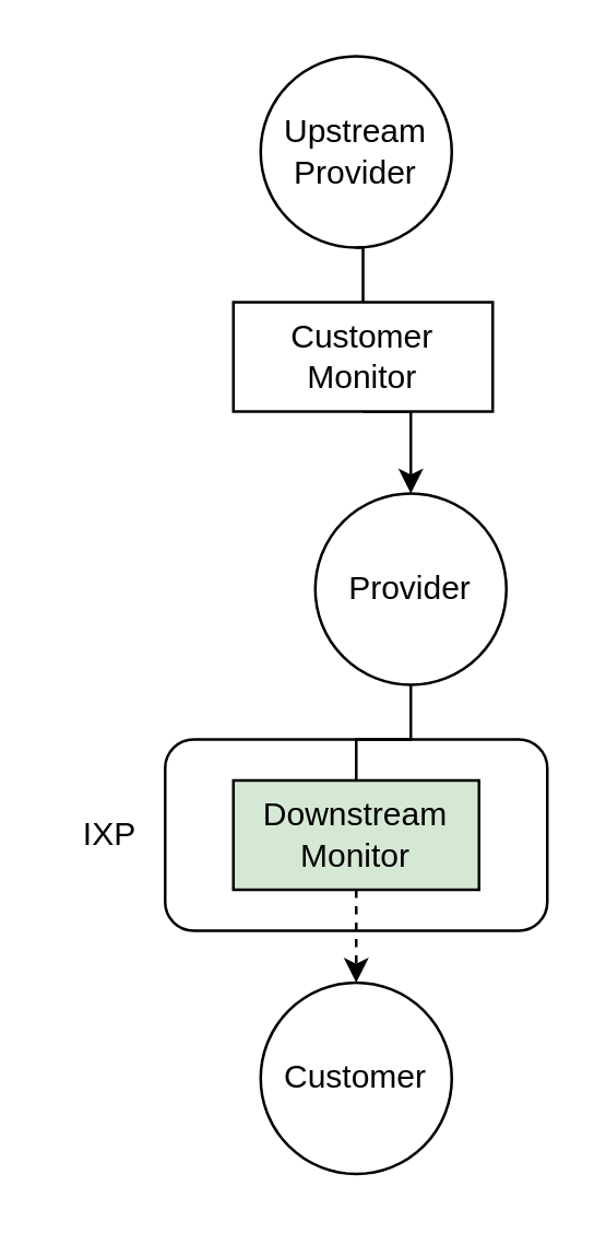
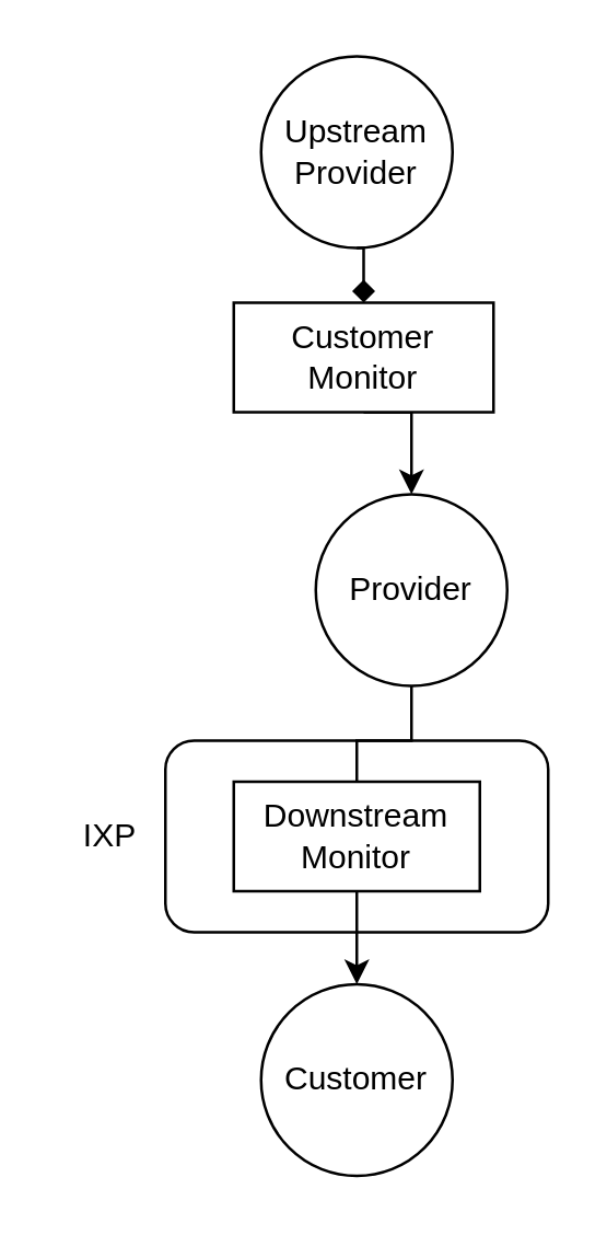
  <mxCell id="0" />
  <mxCell id="1" parent="0" />
  <mxCell id="2" value="" style="rounded=1;whiteSpace=wrap;html=1;" parent="1" vertex="1"><mxGeometry x="60" y="270" width="140" height="70" as="geometry" /></mxCell>
- <mxCell id="3" style="edgeStyle=orthogonalEdgeStyle;rounded=0;orthogonalLoop=1;jettySize=auto;html=1;exitX=0.5;exitY=1;exitDx=0;exitDy=0;entryX=0.5;entryY=0;entryDx=0;entryDy=0;startArrow=none;dashed=1;" parent="1" source="10" target="5" edge="1"><mxGeometry relative="1" as="geometry" /></mxCell>
+ <mxCell id="3" style="edgeStyle=orthogonalEdgeStyle;rounded=0;orthogonalLoop=1;jettySize=auto;html=1;exitX=0.5;exitY=1;exitDx=0;exitDy=0;entryX=0.5;entryY=0;entryDx=0;entryDy=0;startArrow=none;" parent="1" source="10" target="5" edge="1"><mxGeometry relative="1" as="geometry" /></mxCell>
  <mxCell id="4" value="Provider" style="ellipse;whiteSpace=wrap;html=1;aspect=fixed;" parent="1" vertex="1"><mxGeometry x="115" y="180" width="70" height="70" as="geometry" /></mxCell>
  <mxCell id="5" value="Customer" style="ellipse;whiteSpace=wrap;html=1;aspect=fixed;" parent="1" vertex="1"><mxGeometry x="95" y="359" width="70" height="70" as="geometry" /></mxCell>
  <mxCell id="6" style="edgeStyle=orthogonalEdgeStyle;rounded=0;orthogonalLoop=1;jettySize=auto;html=1;exitX=0.5;exitY=1;exitDx=0;exitDy=0;entryX=0.5;entryY=0;entryDx=0;entryDy=0;startArrow=none;" parent="1" source="8" target="4" edge="1"><mxGeometry relative="1" as="geometry" /></mxCell>
  <mxCell id="7" value="Upstream&lt;br&gt;Provider" style="ellipse;whiteSpace=wrap;html=1;aspect=fixed;" parent="1" vertex="1"><mxGeometry x="95" y="20" width="70" height="70" as="geometry" /></mxCell>
  <mxCell id="8" value="&lt;font style=&quot;font-size: 12px;&quot;&gt;Customer&lt;br&gt;Monitor&lt;/font&gt;" style="rounded=0;whiteSpace=wrap;html=1;" parent="1" vertex="1"><mxGeometry x="85" y="110" width="95" height="40" as="geometry" /></mxCell>
- <mxCell id="9" value="" style="edgeStyle=orthogonalEdgeStyle;rounded=0;orthogonalLoop=1;jettySize=auto;html=1;exitX=0.5;exitY=1;exitDx=0;exitDy=0;entryX=0.5;entryY=0;entryDx=0;entryDy=0;endArrow=none;" parent="1" source="7" target="8" edge="1"><mxGeometry relative="1" as="geometry"><mxPoint x="130" y="90" as="sourcePoint" /><mxPoint x="130" y="180" as="targetPoint" /></mxGeometry></mxCell>
- <mxCell id="10" value="Downstream&lt;br&gt;Monitor" style="rounded=0;whiteSpace=wrap;html=1;fillColor=#d5e8d4;" parent="1" vertex="1"><mxGeometry x="85" y="285" width="90" height="40" as="geometry" /></mxCell>
+ <mxCell id="9" value="" style="edgeStyle=orthogonalEdgeStyle;rounded=0;orthogonalLoop=1;jettySize=auto;html=1;exitX=0.5;exitY=1;exitDx=0;exitDy=0;entryX=0.5;entryY=0;entryDx=0;entryDy=0;endArrow=diamond;" parent="1" source="7" target="8" edge="1"><mxGeometry relative="1" as="geometry"><mxPoint x="130" y="90" as="sourcePoint" /><mxPoint x="130" y="180" as="targetPoint" /></mxGeometry></mxCell>
+ <mxCell id="10" value="Downstream&lt;br&gt;Monitor" style="rounded=0;whiteSpace=wrap;html=1;" parent="1" vertex="1"><mxGeometry x="85" y="285" width="90" height="40" as="geometry" /></mxCell>
  <mxCell id="11" value="" style="edgeStyle=orthogonalEdgeStyle;rounded=0;orthogonalLoop=1;jettySize=auto;html=1;exitX=0.5;exitY=1;exitDx=0;exitDy=0;entryX=0.5;entryY=0;entryDx=0;entryDy=0;endArrow=none;" parent="1" source="4" target="10" edge="1"><mxGeometry relative="1" as="geometry"><mxPoint x="130" y="250" as="sourcePoint" /><mxPoint x="130" y="330" as="targetPoint" /></mxGeometry></mxCell>
  <mxCell id="12" value="IXP" style="text;html=1;strokeColor=none;fillColor=none;align=center;verticalAlign=middle;whiteSpace=wrap;rounded=0;" parent="1" vertex="1"><mxGeometry x="20" y="295" width="40" height="20" as="geometry" /></mxCell>
